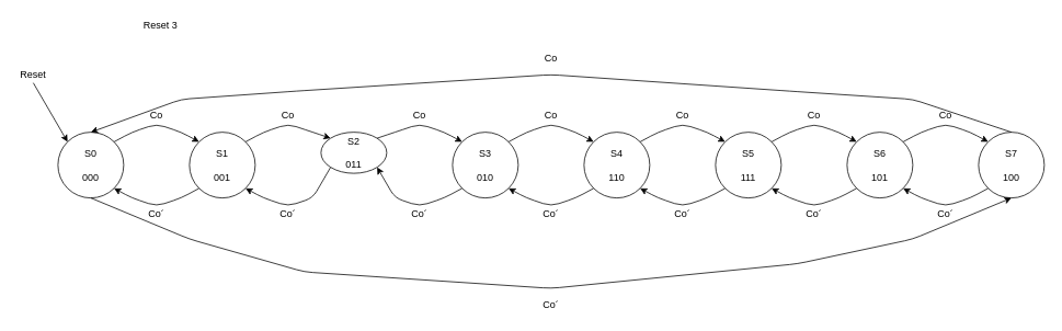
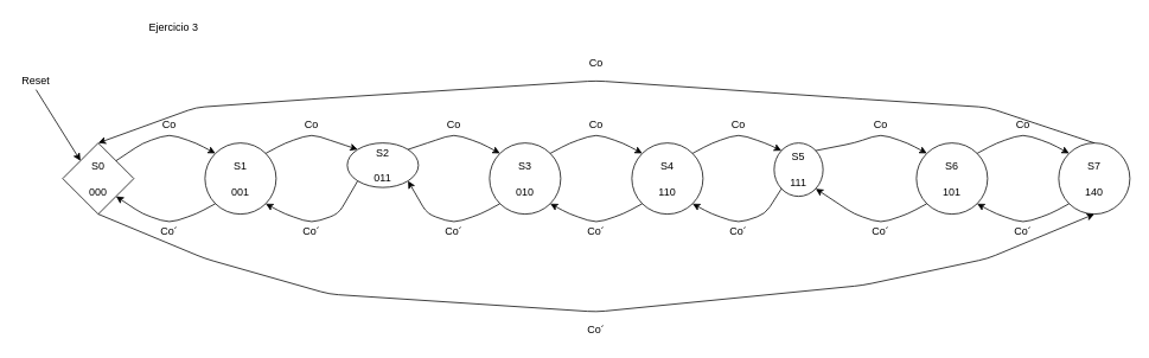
  <mxCell id="0" />
  <mxCell id="1" parent="0" />
- <mxCell id="2" value="S0&lt;br&gt;&lt;br&gt;000" style="ellipse;whiteSpace=wrap;html=1;aspect=fixed;" parent="1" vertex="1"><mxGeometry x="70" y="160" width="80" height="80" as="geometry" /></mxCell>
- <mxCell id="3" value="S5&lt;br&gt;&lt;br&gt;111" style="ellipse;whiteSpace=wrap;html=1;aspect=fixed;" parent="1" vertex="1"><mxGeometry x="870" y="160" width="80" height="80" as="geometry" /></mxCell>
+ <mxCell id="2" value="S0&lt;br&gt;&lt;br&gt;000" style="rhombus;whiteSpace=wrap;html=1;aspect=fixed;" parent="1" vertex="1"><mxGeometry x="70" y="160" width="80" height="80" as="geometry" /></mxCell>
+ <mxCell id="3" value="S5&lt;br&gt;&lt;br&gt;111" style="ellipse;whiteSpace=wrap;html=1;aspect=fixed;" parent="1" vertex="1"><mxGeometry x="870" y="160" width="55" height="60" as="geometry" /></mxCell>
  <mxCell id="4" value="S2&lt;br&gt;&lt;br&gt;011" style="ellipse;whiteSpace=wrap;html=1;aspect=fixed;" parent="1" vertex="1"><mxGeometry x="390" y="160" width="80" height="50" as="geometry" /></mxCell>
  <mxCell id="5" value="S3&lt;br&gt;&lt;br&gt;010" style="ellipse;whiteSpace=wrap;html=1;aspect=fixed;" parent="1" vertex="1"><mxGeometry x="550" y="160" width="80" height="80" as="geometry" /></mxCell>
  <mxCell id="6" value="S1&lt;br&gt;&lt;br&gt;001" style="ellipse;whiteSpace=wrap;html=1;aspect=fixed;" parent="1" vertex="1"><mxGeometry x="230" y="160" width="80" height="80" as="geometry" /></mxCell>
  <mxCell id="7" value="S6&lt;br&gt;&lt;br&gt;101" style="ellipse;whiteSpace=wrap;html=1;aspect=fixed;" parent="1" vertex="1"><mxGeometry x="1030" y="160" width="80" height="80" as="geometry" /></mxCell>
- <mxCell id="8" value="S7&lt;br&gt;&lt;br&gt;100" style="ellipse;whiteSpace=wrap;html=1;aspect=fixed;" parent="1" vertex="1"><mxGeometry x="1190" y="160" width="80" height="80" as="geometry" /></mxCell>
+ <mxCell id="8" value="S7&lt;br&gt;&lt;br&gt;140" style="ellipse;whiteSpace=wrap;html=1;aspect=fixed;" parent="1" vertex="1"><mxGeometry x="1190" y="160" width="80" height="80" as="geometry" /></mxCell>
  <mxCell id="9" value="S4&lt;br&gt;&lt;br&gt;110" style="ellipse;whiteSpace=wrap;html=1;aspect=fixed;" parent="1" vertex="1"><mxGeometry x="710" y="160" width="80" height="80" as="geometry" /></mxCell>
  <mxCell id="10" value="" style="endArrow=classic;html=1;exitX=1;exitY=0;exitDx=0;exitDy=0;entryX=0;entryY=0;entryDx=0;entryDy=0;" parent="1" source="2" target="6" edge="1"><mxGeometry width="50" height="50" relative="1" as="geometry"><mxPoint x="170" y="130" as="sourcePoint" /><mxPoint x="220" y="80" as="targetPoint" /><Array as="points"><mxPoint x="160" y="160" /><mxPoint x="190" y="150" /><mxPoint x="220" y="160" /></Array></mxGeometry></mxCell>
  <mxCell id="11" value="" style="endArrow=classic;html=1;exitX=1;exitY=0;exitDx=0;exitDy=0;entryX=0;entryY=0;entryDx=0;entryDy=0;" parent="1" source="6" target="4" edge="1"><mxGeometry width="50" height="50" relative="1" as="geometry"><mxPoint x="320" y="180" as="sourcePoint" /><mxPoint x="370" y="130" as="targetPoint" /><Array as="points"><mxPoint x="320" y="160" /><mxPoint x="350" y="150" /><mxPoint x="380" y="160" /></Array></mxGeometry></mxCell>
  <mxCell id="12" value="" style="endArrow=classic;html=1;exitX=1;exitY=0;exitDx=0;exitDy=0;entryX=0;entryY=0;entryDx=0;entryDy=0;" parent="1" source="4" target="5" edge="1"><mxGeometry width="50" height="50" relative="1" as="geometry"><mxPoint x="490" y="180" as="sourcePoint" /><mxPoint x="540" y="130" as="targetPoint" /><Array as="points"><mxPoint x="480" y="160" /><mxPoint x="510" y="150" /><mxPoint x="540" y="160" /></Array></mxGeometry></mxCell>
  <mxCell id="13" value="" style="endArrow=classic;html=1;exitX=1;exitY=0;exitDx=0;exitDy=0;entryX=0;entryY=0;entryDx=0;entryDy=0;" parent="1" source="5" target="9" edge="1"><mxGeometry width="50" height="50" relative="1" as="geometry"><mxPoint x="650" y="170" as="sourcePoint" /><mxPoint x="700" y="120" as="targetPoint" /><Array as="points"><mxPoint x="640" y="160" /><mxPoint x="670" y="150" /><mxPoint x="700" y="160" /></Array></mxGeometry></mxCell>
  <mxCell id="14" value="" style="endArrow=classic;html=1;exitX=1;exitY=0;exitDx=0;exitDy=0;entryX=0;entryY=0;entryDx=0;entryDy=0;" parent="1" source="9" target="3" edge="1"><mxGeometry width="50" height="50" relative="1" as="geometry"><mxPoint x="810" y="160" as="sourcePoint" /><mxPoint x="860" y="110" as="targetPoint" /><Array as="points"><mxPoint x="800" y="160" /><mxPoint x="830" y="150" /><mxPoint x="860" y="160" /></Array></mxGeometry></mxCell>
  <mxCell id="15" value="" style="endArrow=classic;html=1;exitX=1;exitY=0;exitDx=0;exitDy=0;entryX=0;entryY=0;entryDx=0;entryDy=0;" parent="1" source="3" target="7" edge="1"><mxGeometry width="50" height="50" relative="1" as="geometry"><mxPoint x="960" y="170" as="sourcePoint" /><mxPoint x="1010" y="120" as="targetPoint" /><Array as="points"><mxPoint x="960" y="160" /><mxPoint x="990" y="150" /><mxPoint x="1020" y="160" /></Array></mxGeometry></mxCell>
  <mxCell id="16" value="" style="endArrow=classic;html=1;exitX=1;exitY=0;exitDx=0;exitDy=0;entryX=0;entryY=0;entryDx=0;entryDy=0;" parent="1" source="7" target="8" edge="1"><mxGeometry width="50" height="50" relative="1" as="geometry"><mxPoint x="1140" y="170" as="sourcePoint" /><mxPoint x="1180" y="150" as="targetPoint" /><Array as="points"><mxPoint x="1120" y="160" /><mxPoint x="1150" y="150" /><mxPoint x="1180" y="160" /></Array></mxGeometry></mxCell>
  <mxCell id="17" value="" style="endArrow=classic;html=1;exitX=0;exitY=1;exitDx=0;exitDy=0;entryX=1;entryY=1;entryDx=0;entryDy=0;" parent="1" source="8" target="7" edge="1"><mxGeometry width="50" height="50" relative="1" as="geometry"><mxPoint x="1140" y="350" as="sourcePoint" /><mxPoint x="1190" y="300" as="targetPoint" /><Array as="points"><mxPoint x="1180" y="240" /><mxPoint x="1150" y="250" /><mxPoint x="1120" y="240" /></Array></mxGeometry></mxCell>
  <mxCell id="18" value="" style="endArrow=classic;html=1;entryX=1;entryY=1;entryDx=0;entryDy=0;exitX=0;exitY=1;exitDx=0;exitDy=0;" parent="1" source="7" target="3" edge="1"><mxGeometry width="50" height="50" relative="1" as="geometry"><mxPoint x="990" y="300" as="sourcePoint" /><mxPoint x="1040" y="250" as="targetPoint" /><Array as="points"><mxPoint x="1020" y="240" /><mxPoint x="990" y="250" /><mxPoint x="960" y="240" /></Array></mxGeometry></mxCell>
  <mxCell id="19" value="" style="endArrow=classic;html=1;entryX=1;entryY=1;entryDx=0;entryDy=0;exitX=0;exitY=1;exitDx=0;exitDy=0;" parent="1" source="3" target="9" edge="1"><mxGeometry width="50" height="50" relative="1" as="geometry"><mxPoint x="810" y="320" as="sourcePoint" /><mxPoint x="820" y="230" as="targetPoint" /><Array as="points"><mxPoint x="860" y="240" /><mxPoint x="830" y="250" /><mxPoint x="800" y="240" /></Array></mxGeometry></mxCell>
  <mxCell id="20" value="" style="endArrow=classic;html=1;entryX=1;entryY=1;entryDx=0;entryDy=0;exitX=0;exitY=1;exitDx=0;exitDy=0;" parent="1" source="9" target="5" edge="1"><mxGeometry width="50" height="50" relative="1" as="geometry"><mxPoint x="650" y="300" as="sourcePoint" /><mxPoint x="700" y="250" as="targetPoint" /><Array as="points"><mxPoint x="700" y="240" /><mxPoint x="670" y="250" /><mxPoint x="640" y="240" /></Array></mxGeometry></mxCell>
  <mxCell id="21" value="" style="endArrow=classic;html=1;entryX=1;entryY=1;entryDx=0;entryDy=0;exitX=0;exitY=1;exitDx=0;exitDy=0;" parent="1" source="5" target="4" edge="1"><mxGeometry width="50" height="50" relative="1" as="geometry"><mxPoint x="480" y="310" as="sourcePoint" /><mxPoint x="530" y="260" as="targetPoint" /><Array as="points"><mxPoint x="540" y="240" /><mxPoint x="510" y="250" /><mxPoint x="480" y="240" /></Array></mxGeometry></mxCell>
  <mxCell id="22" value="" style="endArrow=classic;html=1;entryX=1;entryY=1;entryDx=0;entryDy=0;exitX=0;exitY=1;exitDx=0;exitDy=0;" parent="1" source="4" target="6" edge="1"><mxGeometry width="50" height="50" relative="1" as="geometry"><mxPoint x="320" y="320" as="sourcePoint" /><mxPoint x="370" y="270" as="targetPoint" /><Array as="points"><mxPoint x="380" y="240" /><mxPoint x="350" y="250" /><mxPoint x="320" y="240" /></Array></mxGeometry></mxCell>
  <mxCell id="23" value="" style="endArrow=classic;html=1;entryX=1;entryY=1;entryDx=0;entryDy=0;exitX=0;exitY=1;exitDx=0;exitDy=0;" parent="1" source="6" target="2" edge="1"><mxGeometry width="50" height="50" relative="1" as="geometry"><mxPoint x="170" y="310" as="sourcePoint" /><mxPoint x="220" y="260" as="targetPoint" /><Array as="points"><mxPoint x="220" y="240" /><mxPoint x="190" y="250" /><mxPoint x="160" y="240" /></Array></mxGeometry></mxCell>
  <mxCell id="24" value="" style="endArrow=classic;html=1;entryX=0;entryY=0;entryDx=0;entryDy=0;" parent="1" target="2" edge="1"><mxGeometry width="50" height="50" relative="1" as="geometry"><mxPoint x="40" y="100" as="sourcePoint" /><mxPoint x="70" y="110" as="targetPoint" /></mxGeometry></mxCell>
  <mxCell id="25" value="Reset" style="text;html=1;strokeColor=none;fillColor=none;align=center;verticalAlign=middle;whiteSpace=wrap;rounded=0;" parent="1" vertex="1"><mxGeometry x="20" y="80" width="40" height="20" as="geometry" /></mxCell>
  <mxCell id="26" value="Co" style="text;html=1;strokeColor=none;fillColor=none;align=center;verticalAlign=middle;whiteSpace=wrap;rounded=0;" parent="1" vertex="1"><mxGeometry x="170" y="130" width="40" height="20" as="geometry" /></mxCell>
  <mxCell id="27" value="Co" style="text;html=1;strokeColor=none;fillColor=none;align=center;verticalAlign=middle;whiteSpace=wrap;rounded=0;" parent="1" vertex="1"><mxGeometry x="330" y="130" width="40" height="20" as="geometry" /></mxCell>
  <mxCell id="28" value="Co" style="text;html=1;strokeColor=none;fillColor=none;align=center;verticalAlign=middle;whiteSpace=wrap;rounded=0;" parent="1" vertex="1"><mxGeometry x="490" y="130" width="40" height="20" as="geometry" /></mxCell>
  <mxCell id="29" value="Co" style="text;html=1;strokeColor=none;fillColor=none;align=center;verticalAlign=middle;whiteSpace=wrap;rounded=0;" parent="1" vertex="1"><mxGeometry x="650" y="130" width="40" height="20" as="geometry" /></mxCell>
  <mxCell id="30" value="Co" style="text;html=1;strokeColor=none;fillColor=none;align=center;verticalAlign=middle;whiteSpace=wrap;rounded=0;" parent="1" vertex="1"><mxGeometry x="810" y="130" width="40" height="20" as="geometry" /></mxCell>
  <mxCell id="31" value="Co" style="text;html=1;strokeColor=none;fillColor=none;align=center;verticalAlign=middle;whiteSpace=wrap;rounded=0;" parent="1" vertex="1"><mxGeometry x="970" y="130" width="40" height="20" as="geometry" /></mxCell>
  <mxCell id="32" value="Co" style="text;html=1;strokeColor=none;fillColor=none;align=center;verticalAlign=middle;whiteSpace=wrap;rounded=0;" parent="1" vertex="1"><mxGeometry x="650" y="60" width="40" height="20" as="geometry" /></mxCell>
  <mxCell id="33" value="Co" style="text;html=1;strokeColor=none;fillColor=none;align=center;verticalAlign=middle;whiteSpace=wrap;rounded=0;" parent="1" vertex="1"><mxGeometry x="1130" y="130" width="40" height="20" as="geometry" /></mxCell>
  <mxCell id="34" value="Co´" style="text;html=1;strokeColor=none;fillColor=none;align=center;verticalAlign=middle;whiteSpace=wrap;rounded=0;" parent="1" vertex="1"><mxGeometry x="650" y="250" width="40" height="20" as="geometry" /></mxCell>
  <mxCell id="35" value="Co´" style="text;html=1;strokeColor=none;fillColor=none;align=center;verticalAlign=middle;whiteSpace=wrap;rounded=0;" parent="1" vertex="1"><mxGeometry x="330" y="250" width="40" height="20" as="geometry" /></mxCell>
  <mxCell id="36" value="Co´" style="text;html=1;strokeColor=none;fillColor=none;align=center;verticalAlign=middle;whiteSpace=wrap;rounded=0;" parent="1" vertex="1"><mxGeometry x="490" y="250" width="40" height="20" as="geometry" /></mxCell>
  <mxCell id="37" value="Co´" style="text;html=1;strokeColor=none;fillColor=none;align=center;verticalAlign=middle;whiteSpace=wrap;rounded=0;" parent="1" vertex="1"><mxGeometry x="170" y="250" width="40" height="20" as="geometry" /></mxCell>
  <mxCell id="38" value="Co´" style="text;html=1;strokeColor=none;fillColor=none;align=center;verticalAlign=middle;whiteSpace=wrap;rounded=0;" parent="1" vertex="1"><mxGeometry x="650" y="360" width="40" height="20" as="geometry" /></mxCell>
  <mxCell id="39" value="Co´" style="text;html=1;strokeColor=none;fillColor=none;align=center;verticalAlign=middle;whiteSpace=wrap;rounded=0;" parent="1" vertex="1"><mxGeometry x="810" y="250" width="40" height="20" as="geometry" /></mxCell>
  <mxCell id="40" value="Co´" style="text;html=1;strokeColor=none;fillColor=none;align=center;verticalAlign=middle;whiteSpace=wrap;rounded=0;" parent="1" vertex="1"><mxGeometry x="970" y="250" width="40" height="20" as="geometry" /></mxCell>
  <mxCell id="41" value="Co´" style="text;html=1;strokeColor=none;fillColor=none;align=center;verticalAlign=middle;whiteSpace=wrap;rounded=0;" parent="1" vertex="1"><mxGeometry x="1130" y="250" width="40" height="20" as="geometry" /></mxCell>
  <mxCell id="42" value="" style="endArrow=classic;html=1;exitX=0.5;exitY=1;exitDx=0;exitDy=0;entryX=0.5;entryY=1;entryDx=0;entryDy=0;" parent="1" source="2" target="8" edge="1"><mxGeometry width="50" height="50" relative="1" as="geometry"><mxPoint x="250" y="410" as="sourcePoint" /><mxPoint x="300" y="360" as="targetPoint" /><Array as="points"><mxPoint x="230" y="290" /><mxPoint x="370" y="330" /><mxPoint x="670" y="350" /><mxPoint x="970" y="320" /><mxPoint x="1110" y="290" /></Array></mxGeometry></mxCell>
  <mxCell id="43" value="" style="endArrow=classic;html=1;exitX=0.5;exitY=0;exitDx=0;exitDy=0;entryX=0.5;entryY=0;entryDx=0;entryDy=0;" parent="1" source="8" target="2" edge="1"><mxGeometry width="50" height="50" relative="1" as="geometry"><mxPoint x="1250" y="150" as="sourcePoint" /><mxPoint x="1300" y="100" as="targetPoint" /><Array as="points"><mxPoint x="1110" y="120" /><mxPoint x="960" y="110" /><mxPoint x="670" y="90" /><mxPoint x="360" y="110" /><mxPoint x="220" y="120" /></Array></mxGeometry></mxCell>
- <mxCell id="44" value="Reset 3" style="text;html=1;strokeColor=none;fillColor=none;align=center;verticalAlign=middle;whiteSpace=wrap;rounded=0;" vertex="1" parent="1"><mxGeometry x="160" y="20" width="70" height="20" as="geometry" /></mxCell>
+ <mxCell id="44" value="Ejercicio 3" style="text;html=1;strokeColor=none;fillColor=none;align=center;verticalAlign=middle;whiteSpace=wrap;rounded=0;" vertex="1" parent="1"><mxGeometry x="160" y="20" width="70" height="20" as="geometry" /></mxCell>
